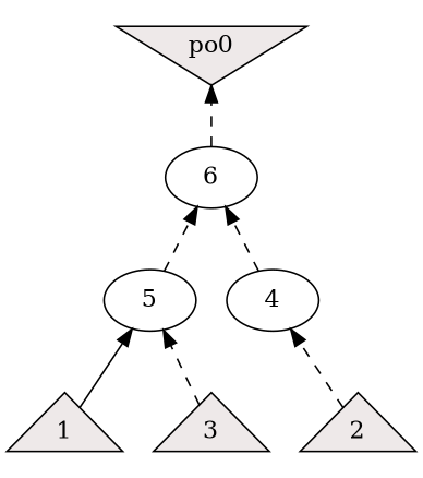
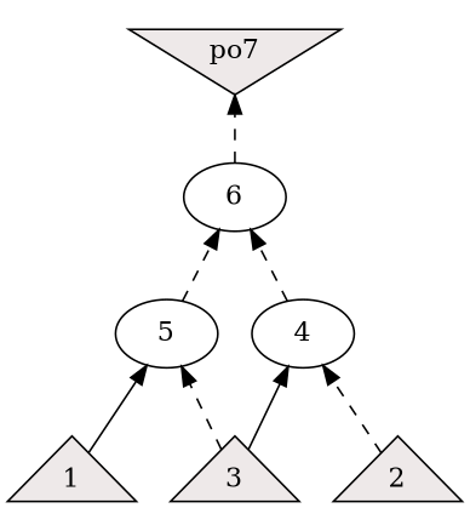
  digraph {
    rankdir=BT
    node [fillcolor=snow2 shape=triangle style=filled]
    edge [style=dashed]
    n1 [label=1]
    n2 [label=2]
    n3 [label=3]
    n4 [fillcolor=white label=4 shape=ellipse]
    n5 [fillcolor=white label=5 shape=ellipse]
    n6 [fillcolor=white label=6 shape=ellipse]
-   po0 [shape=invtriangle]
+   po0 [shape=invtriangle label=po7]
    subgraph sub_1 {
      rank=same
      n1
      n2
      n3
    }
    subgraph sub_2 {
      rank=same
      n4
      n5
    }
    subgraph sub_3 {
      rank=same
      n6
    }
    subgraph sub_4 {
      rank=same
      po0
    }
    n1 -> n5 [style=solid]
    n2 -> n4
+   n3 -> n4 [style=solid]
    n3 -> n5
    n4 -> n6
    n5 -> n6
    n6 -> po0
  }
